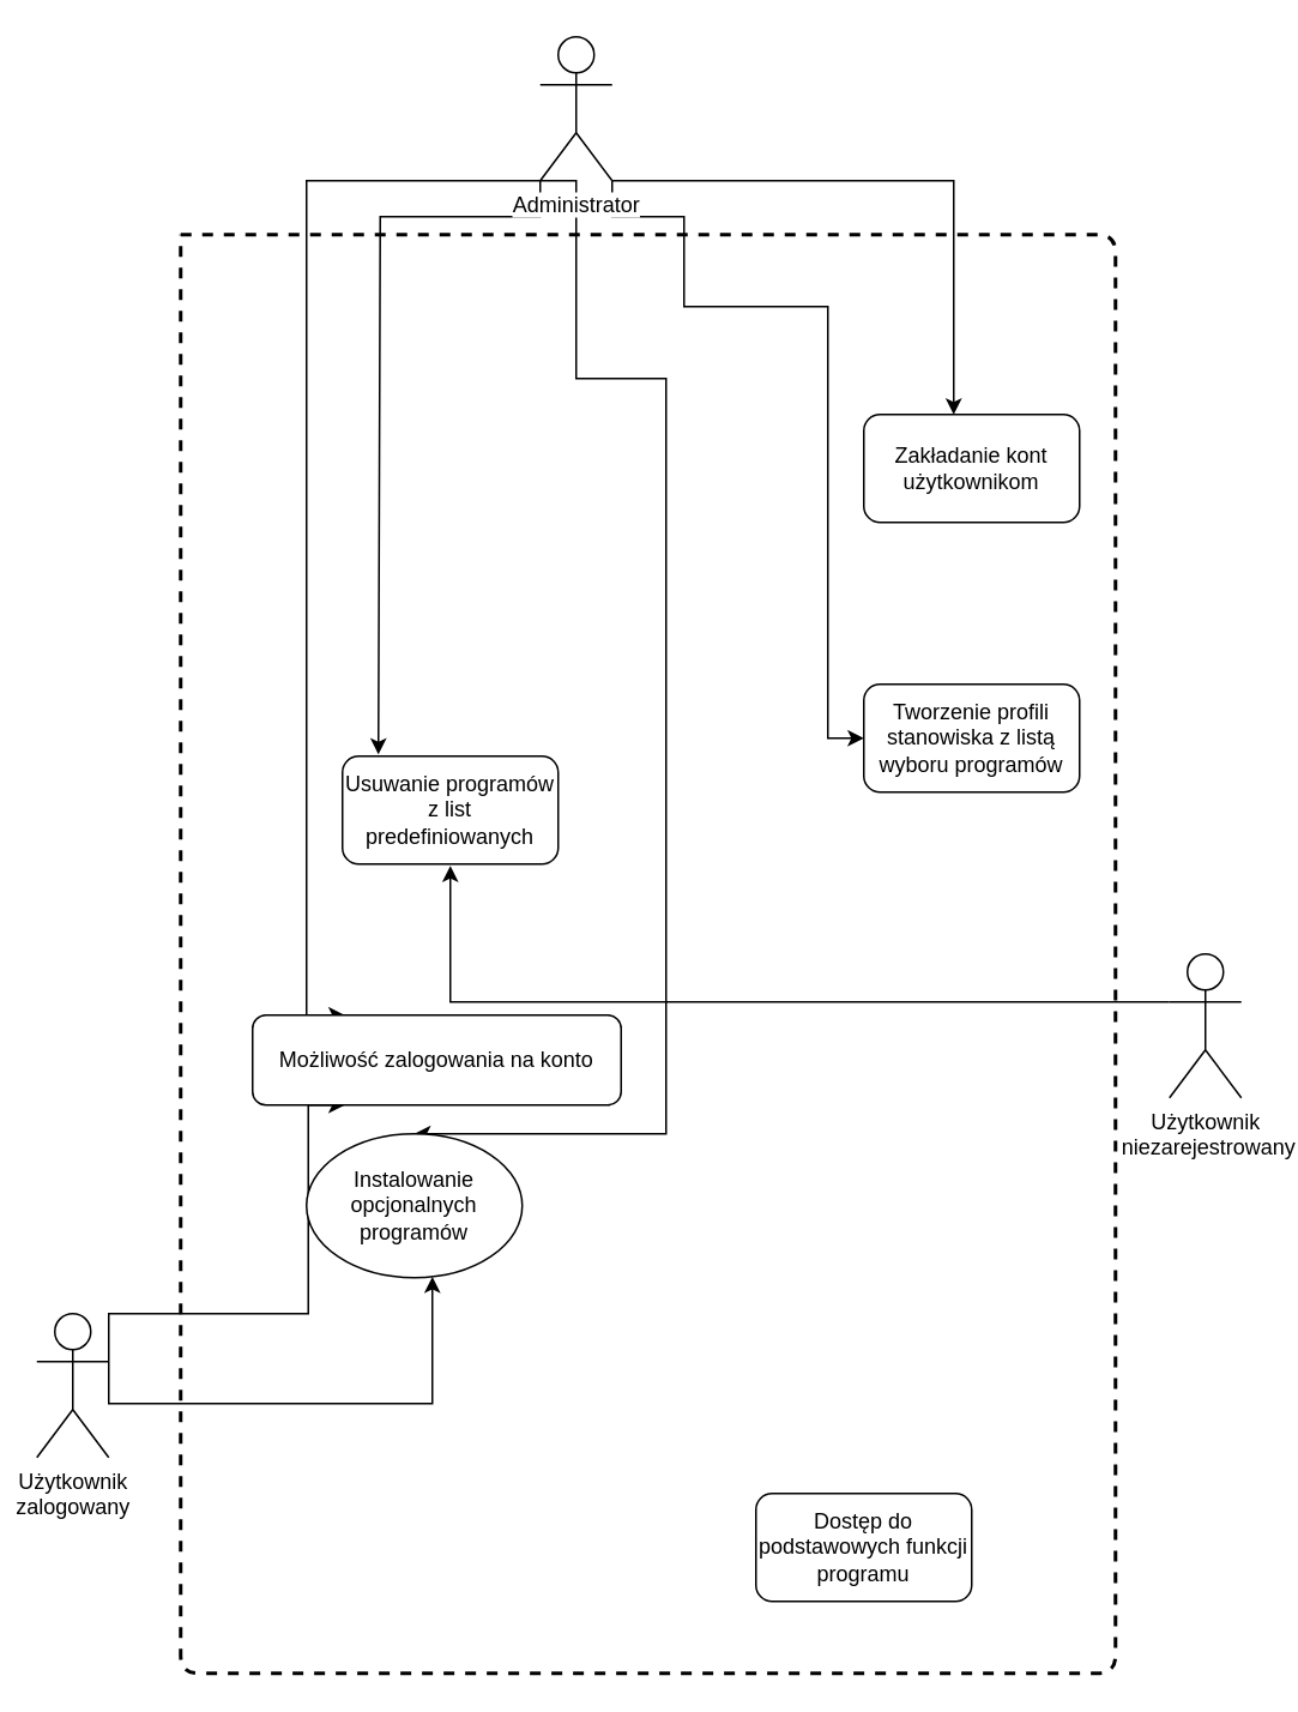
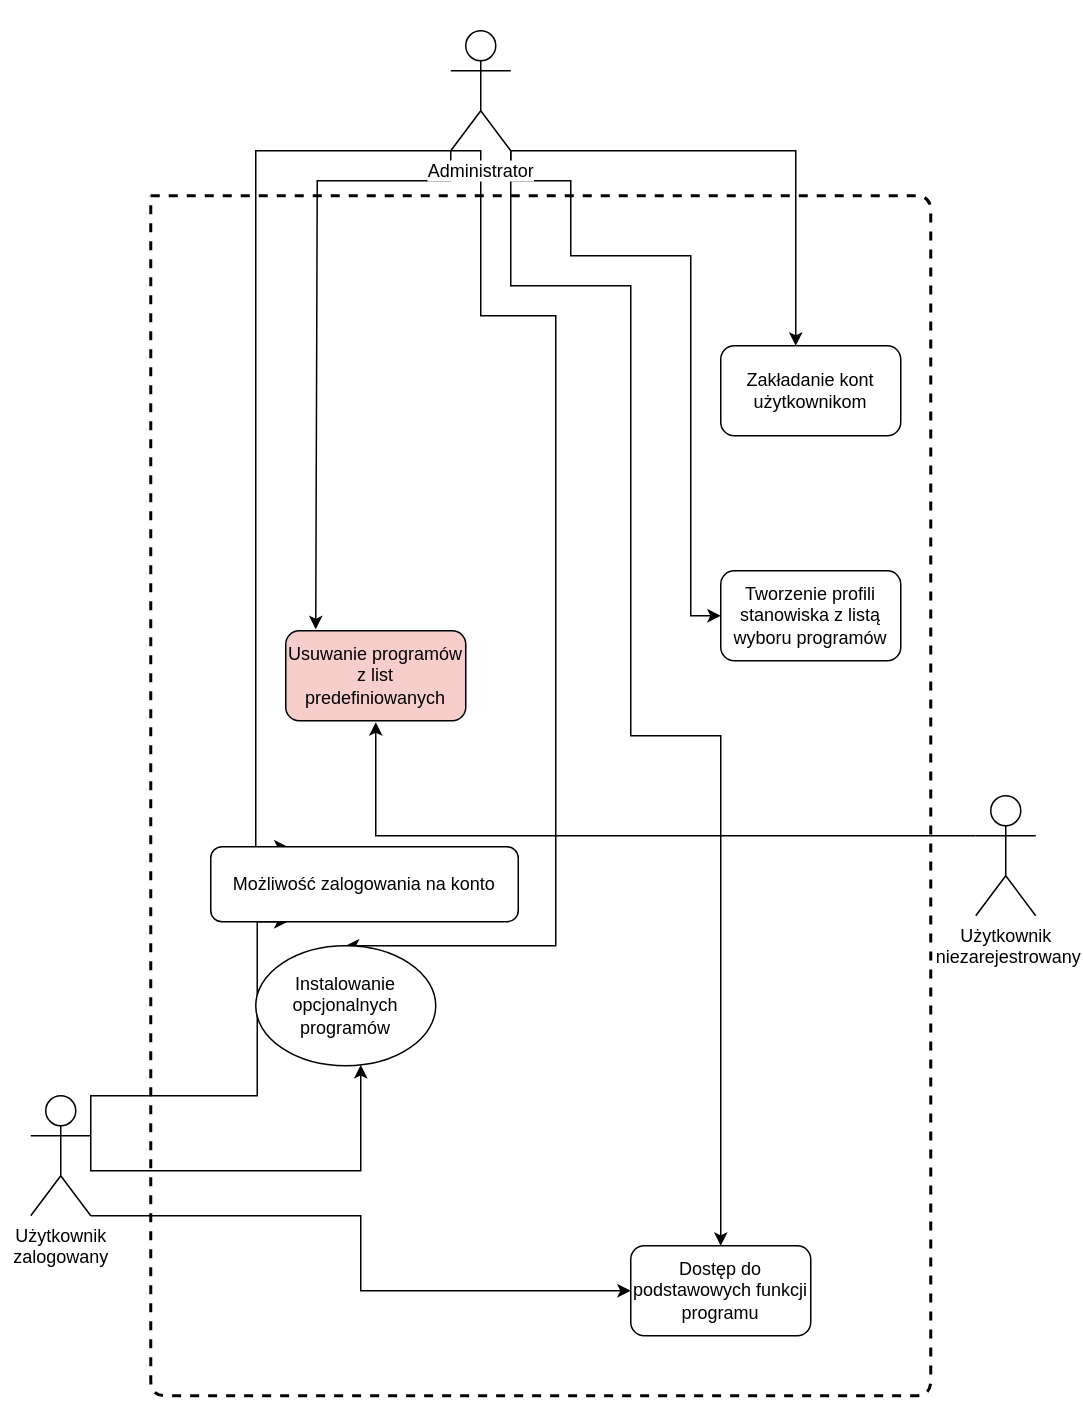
  <mxCell id="0" />
  <mxCell id="1" parent="0" />
  <mxCell id="2" style="edgeStyle=orthogonalEdgeStyle;rounded=0;orthogonalLoop=1;jettySize=auto;html=1;exitX=1;exitY=1;exitDx=0;exitDy=0;exitPerimeter=0;" edge="1" parent="1" source="8" target="15"><mxGeometry relative="1" as="geometry"><mxPoint x="500" y="140" as="targetPoint" /><Array as="points"><mxPoint x="530" y="100" /></Array></mxGeometry></mxCell>
  <mxCell id="3" style="edgeStyle=orthogonalEdgeStyle;rounded=0;orthogonalLoop=1;jettySize=auto;html=1;exitX=1;exitY=1;exitDx=0;exitDy=0;exitPerimeter=0;" edge="1" parent="1" source="8" target="16"><mxGeometry relative="1" as="geometry"><mxPoint x="460" y="240" as="targetPoint" /><Array as="points"><mxPoint x="340" y="120" /><mxPoint x="380" y="120" /><mxPoint x="380" y="170" /><mxPoint x="460" y="170" /><mxPoint x="460" y="410" /></Array></mxGeometry></mxCell>
  <mxCell id="4" style="edgeStyle=orthogonalEdgeStyle;rounded=0;orthogonalLoop=1;jettySize=auto;html=1;exitX=0;exitY=1;exitDx=0;exitDy=0;exitPerimeter=0;entryX=0.172;entryY=0;entryDx=0;entryDy=0;entryPerimeter=0;" edge="1" parent="1" source="8" target="17"><mxGeometry relative="1" as="geometry"><mxPoint x="280" y="249" as="targetPoint" /><Array as="points"><mxPoint x="300" y="120" /><mxPoint x="211" y="120" /></Array></mxGeometry></mxCell>
  <mxCell id="5" style="edgeStyle=orthogonalEdgeStyle;rounded=0;orthogonalLoop=1;jettySize=auto;html=1;exitX=0;exitY=1;exitDx=0;exitDy=0;exitPerimeter=0;entryX=0.25;entryY=0;entryDx=0;entryDy=0;" edge="1" parent="1" source="8" target="19"><mxGeometry relative="1" as="geometry"><Array as="points"><mxPoint x="170" y="100" /></Array></mxGeometry></mxCell>
  <mxCell id="6" style="edgeStyle=orthogonalEdgeStyle;rounded=0;orthogonalLoop=1;jettySize=auto;html=1;exitX=0;exitY=1;exitDx=0;exitDy=0;exitPerimeter=0;entryX=0.5;entryY=0;entryDx=0;entryDy=0;" edge="1" parent="1" source="8" target="21"><mxGeometry relative="1" as="geometry"><mxPoint x="500" y="650" as="targetPoint" /><Array as="points"><mxPoint x="320" y="100" /><mxPoint x="320" y="210" /><mxPoint x="370" y="210" /></Array></mxGeometry></mxCell>
+ <mxCell id="7" style="edgeStyle=orthogonalEdgeStyle;rounded=0;orthogonalLoop=1;jettySize=auto;html=1;exitX=1;exitY=1;exitDx=0;exitDy=0;exitPerimeter=0;entryX=0.5;entryY=0;entryDx=0;entryDy=0;" edge="1" parent="1" source="8" target="18"><mxGeometry relative="1" as="geometry"><mxPoint x="500" y="490" as="targetPoint" /><Array as="points"><mxPoint x="340" y="190" /><mxPoint x="420" y="190" /><mxPoint x="420" y="490" /><mxPoint x="480" y="490" /></Array></mxGeometry></mxCell>
  <mxCell id="8" value="&lt;div&gt;Administrator&lt;/div&gt;" style="shape=umlActor;verticalLabelPosition=bottom;labelBackgroundColor=#ffffff;verticalAlign=top;html=1;outlineConnect=0;" vertex="1" parent="1"><mxGeometry x="300" y="20" width="40" height="80" as="geometry" /></mxCell>
  <mxCell id="9" style="edgeStyle=orthogonalEdgeStyle;rounded=0;orthogonalLoop=1;jettySize=auto;html=1;exitX=0;exitY=0.333;exitDx=0;exitDy=0;exitPerimeter=0;" edge="1" parent="1" source="10" target="17"><mxGeometry relative="1" as="geometry" /></mxCell>
  <mxCell id="10" value="&lt;div&gt;Użytkownik&lt;/div&gt;&amp;nbsp;niezarejestrowany" style="shape=umlActor;verticalLabelPosition=bottom;labelBackgroundColor=#ffffff;verticalAlign=top;html=1;outlineConnect=0;" vertex="1" parent="1"><mxGeometry x="650" y="530" width="40" height="80" as="geometry" /></mxCell>
  <mxCell id="11" style="edgeStyle=orthogonalEdgeStyle;rounded=0;orthogonalLoop=1;jettySize=auto;html=1;exitX=1;exitY=0.333;exitDx=0;exitDy=0;exitPerimeter=0;entryX=0.25;entryY=1;entryDx=0;entryDy=0;" edge="1" parent="1" source="14" target="19"><mxGeometry relative="1" as="geometry"><Array as="points"><mxPoint x="60" y="730" /><mxPoint x="171" y="730" /></Array></mxGeometry></mxCell>
+ <mxCell id="12" style="edgeStyle=orthogonalEdgeStyle;rounded=0;orthogonalLoop=1;jettySize=auto;html=1;exitX=1;exitY=1;exitDx=0;exitDy=0;exitPerimeter=0;entryX=0;entryY=0.5;entryDx=0;entryDy=0;" edge="1" parent="1" source="14" target="18"><mxGeometry relative="1" as="geometry"><mxPoint x="360" y="820" as="targetPoint" /><Array as="points"><mxPoint x="240" y="810" /><mxPoint x="240" y="860" /></Array></mxGeometry></mxCell>
  <mxCell id="13" style="edgeStyle=orthogonalEdgeStyle;rounded=0;orthogonalLoop=1;jettySize=auto;html=1;exitX=1;exitY=0.333;exitDx=0;exitDy=0;exitPerimeter=0;" edge="1" parent="1" source="14" target="21"><mxGeometry relative="1" as="geometry"><Array as="points"><mxPoint x="60" y="780" /><mxPoint x="240" y="780" /><mxPoint x="240" y="670" /></Array></mxGeometry></mxCell>
  <mxCell id="14" value="&lt;div&gt;Użytkownik &lt;br&gt;&lt;/div&gt;&lt;div&gt;zalogowany&lt;/div&gt;" style="shape=umlActor;verticalLabelPosition=bottom;labelBackgroundColor=#ffffff;verticalAlign=top;html=1;outlineConnect=0;" vertex="1" parent="1"><mxGeometry x="20" y="730" width="40" height="80" as="geometry" /></mxCell>
  <mxCell id="15" value="&lt;div&gt;Zakładanie kont użytkownikom&lt;/div&gt;" style="rounded=1;whiteSpace=wrap;html=1;" vertex="1" parent="1"><mxGeometry x="480" y="230" width="120" height="60" as="geometry" /></mxCell>
  <mxCell id="16" value="&lt;div&gt;Tworzenie profili stanowiska z listą wyboru programów&lt;/div&gt;" style="rounded=1;whiteSpace=wrap;html=1;" vertex="1" parent="1"><mxGeometry x="480" y="380" width="120" height="60" as="geometry" /></mxCell>
- <mxCell id="17" value="Usuwanie programów z list predefiniowanych" style="rounded=1;whiteSpace=wrap;html=1;perimeterSpacing=1;" vertex="1" parent="1"><mxGeometry x="190" y="420" width="120" height="60" as="geometry" /></mxCell>
+ <mxCell id="17" value="Usuwanie programów z list predefiniowanych" style="rounded=1;whiteSpace=wrap;html=1;perimeterSpacing=1;fillColor=#f8cecc;" vertex="1" parent="1"><mxGeometry x="190" y="420" width="120" height="60" as="geometry" /></mxCell>
  <mxCell id="18" value="&lt;div&gt;Dostęp do podstawowych funkcji programu&lt;/div&gt;" style="rounded=1;whiteSpace=wrap;html=1;" vertex="1" parent="1"><mxGeometry x="420" y="830" width="120" height="60" as="geometry" /></mxCell>
  <mxCell id="19" value="Możliwość zalogowania na konto" style="rounded=1;whiteSpace=wrap;html=1;" vertex="1" parent="1"><mxGeometry x="140" y="564" width="205" height="50" as="geometry" /></mxCell>
  <mxCell id="20" value="" style="endArrow=none;dashed=1;html=1;strokeWidth=2;" edge="1" parent="1"><mxGeometry width="50" height="50" relative="1" as="geometry"><mxPoint x="100" y="130" as="sourcePoint" /><mxPoint x="100" y="130" as="targetPoint" /><Array as="points"><mxPoint x="620" y="130" /><mxPoint x="620" y="930" /><mxPoint x="100" y="930" /></Array></mxGeometry></mxCell>
  <mxCell id="21" value="Instalowanie opcjonalnych programów" style="ellipse;whiteSpace=wrap;html=1;rounded=1;glass=0;" vertex="1" parent="1"><mxGeometry x="170" y="630" width="120" height="80" as="geometry" /></mxCell>
